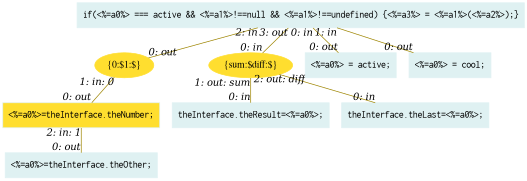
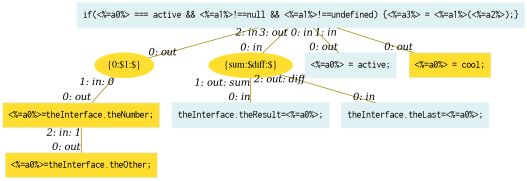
  digraph {
    node [color="#dff1f2" fontname=Courier shape=box style=filled]
    edge [arrowHead=none arrowsize=1 color="#9d8400" dir=none fontname="Times-Italic" headlabel="0: out"]
    n1 [fillcolor="#ffde2f" label="<%=a0%>=theInterface.theNumber;\n"]
-   n2 [label="<%=a0%>=theInterface.theOther;\n"]
+   n2 [label="<%=a0%>=theInterface.theOther;\n" fillcolor="#ffde2f"]
    n3 [label="theInterface.theResult=<%=a0%>;\n"]
    n4 [label="theInterface.theLast=<%=a0%>;\n"]
    n5 [color="#ffde2f" fontname=Times label="{0:$1:$}" shape=ellipse]
    n6 [color="#ffde2f" fontname=Times label="{sum:$diff:$}" shape=ellipse]
    n7 [label="<%=a0%> = active;\n"]
-   n8 [label="<%=a0%> = cool;\n"]
+   n8 [label="<%=a0%> = cool;\n" fillcolor="#ffde2f"]
    n9 [label="if(<%=a0%> === active && <%=a1%>!==null && <%=a1%>!==undefined) {<%=a3%> = <%=a1%>(<%=a2%>);}\n"]
    n1 -> n2 [taillabel="2: in: 1"]
    n5 -> n1 [taillabel="1: in: 0"]
    n6 -> n3 [headlabel="0: in" taillabel="1: out: sum"]
    n6 -> n4 [headlabel="0: in" taillabel="2: out: diff"]
    n9 -> n5 [taillabel="2: in"]
    n9 -> n6 [headlabel="0: in" taillabel="3: out"]
    n9 -> n7 [taillabel="0: in"]
    n9 -> n8 [taillabel="1: in"]
  }
